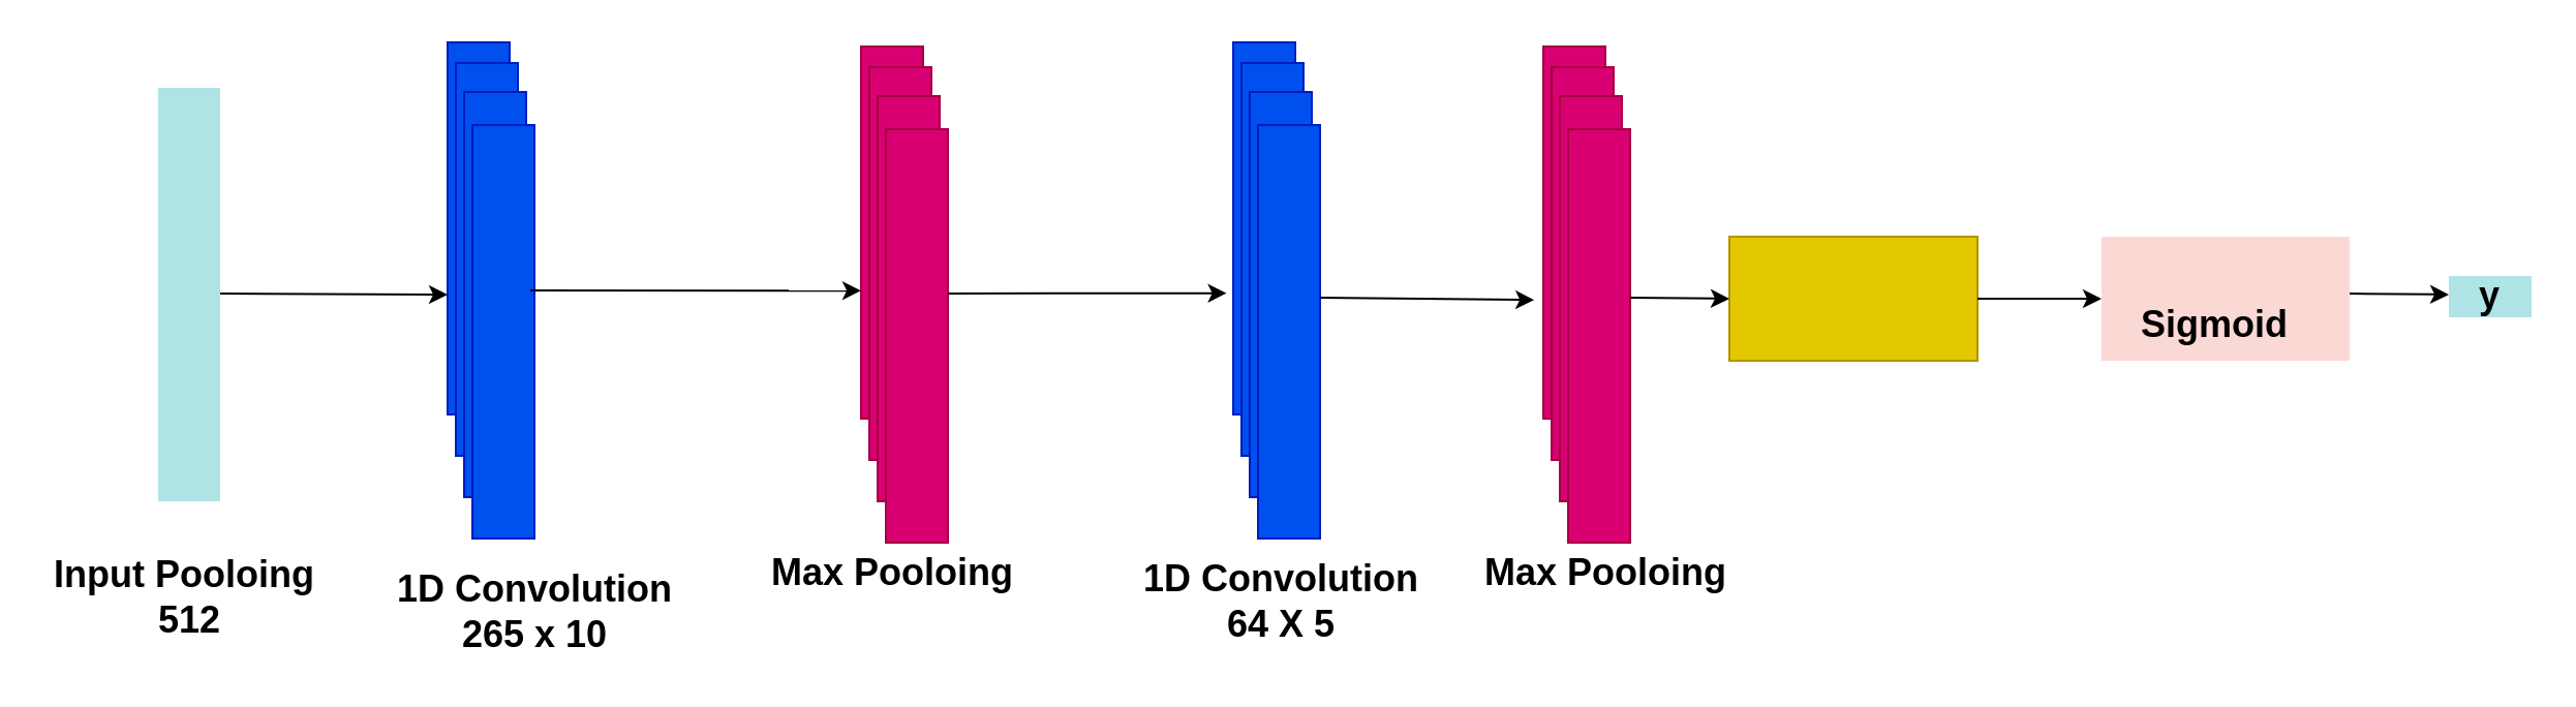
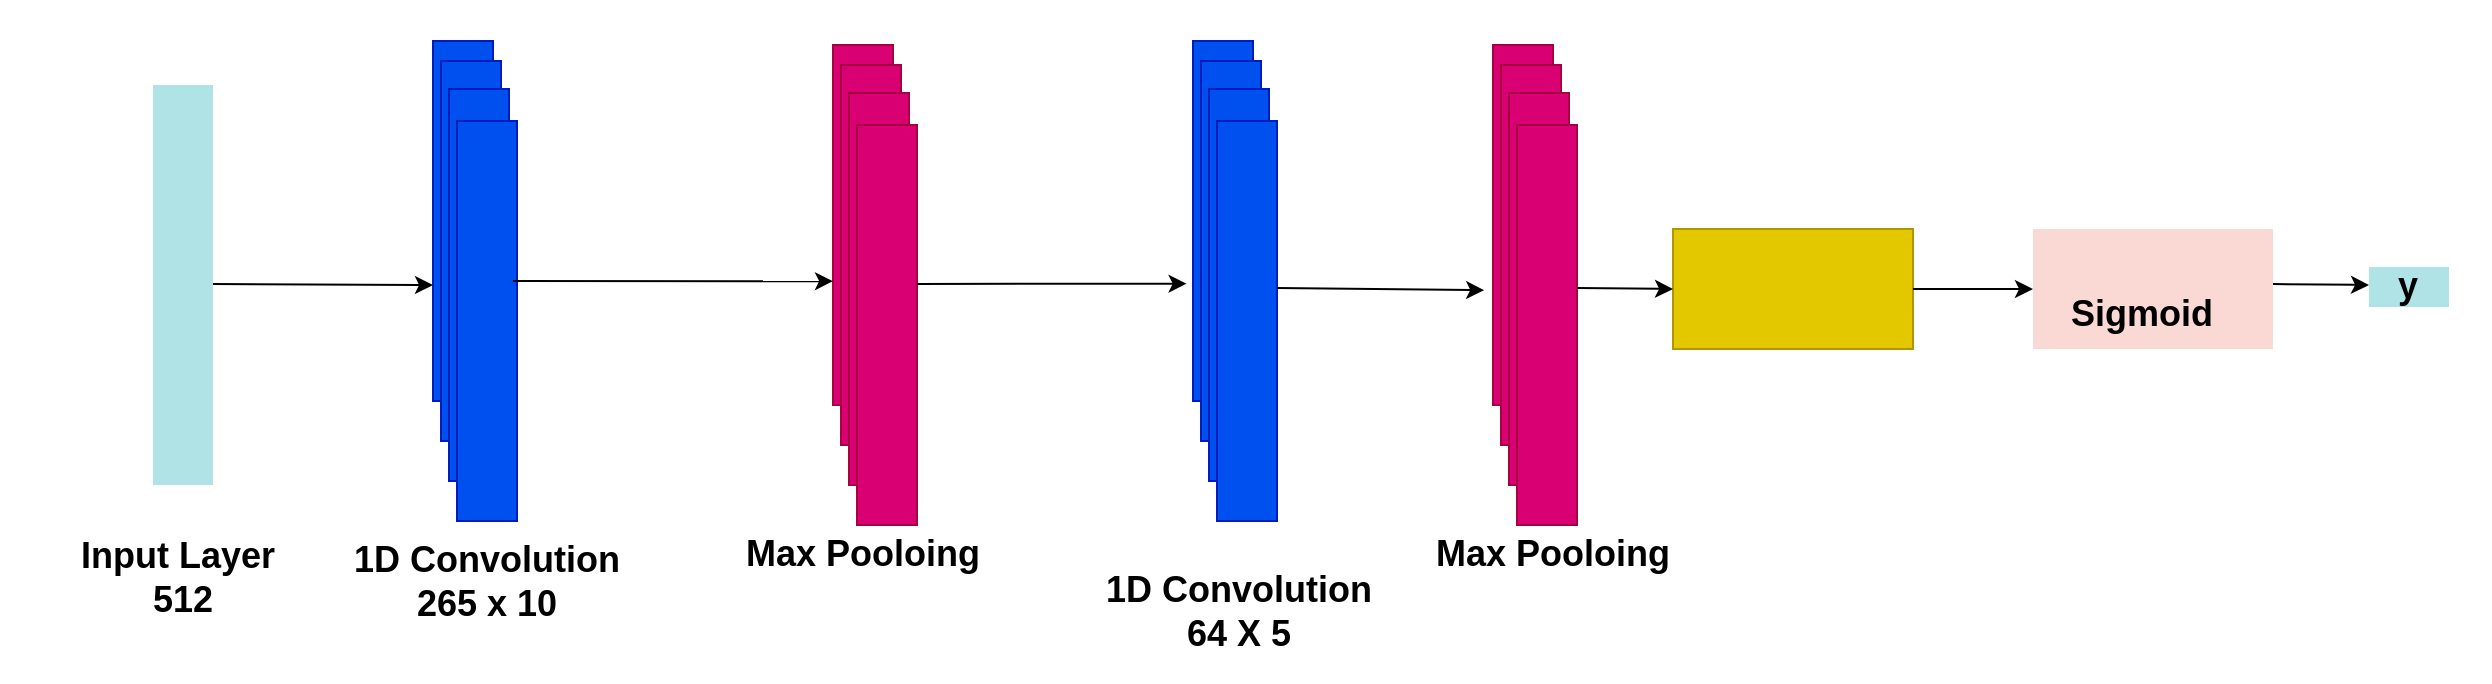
  <mxCell id="0" />
  <mxCell id="1" parent="0" />
  <mxCell id="2" value="" style="rounded=0;whiteSpace=wrap;html=1;strokeColor=#001DBC;fillColor=#0050ef;fontColor=#ffffff;" vertex="1" parent="1"><mxGeometry x="216" y="20" width="30" height="180" as="geometry" /></mxCell>
  <mxCell id="3" value="" style="rounded=0;whiteSpace=wrap;html=1;strokeColor=#001DBC;fillColor=#0050ef;fontColor=#ffffff;" vertex="1" parent="1"><mxGeometry x="220" y="30" width="30" height="190" as="geometry" /></mxCell>
  <mxCell id="4" value="" style="rounded=0;whiteSpace=wrap;html=1;strokeColor=#001DBC;fillColor=#0050ef;fontColor=#ffffff;" vertex="1" parent="1"><mxGeometry x="224" y="44" width="30" height="196" as="geometry" /></mxCell>
  <mxCell id="5" value="" style="rounded=0;whiteSpace=wrap;html=1;strokeColor=#001DBC;fillColor=#0050ef;fontColor=#ffffff;" vertex="1" parent="1"><mxGeometry x="228" y="60" width="30" height="200" as="geometry" /></mxCell>
  <mxCell id="6" value="" style="rounded=0;whiteSpace=wrap;html=1;strokeColor=#001DBC;fillColor=#0050ef;fontColor=#ffffff;" vertex="1" parent="1"><mxGeometry x="228" y="60" width="30" height="200" as="geometry" /></mxCell>
  <mxCell id="7" value="" style="rounded=0;whiteSpace=wrap;html=1;strokeColor=#A50040;fillColor=#d80073;fontColor=#ffffff;" vertex="1" parent="1"><mxGeometry x="416" y="22" width="30" height="180" as="geometry" /></mxCell>
  <mxCell id="8" value="" style="rounded=0;whiteSpace=wrap;html=1;strokeColor=#A50040;fillColor=#d80073;fontColor=#ffffff;" vertex="1" parent="1"><mxGeometry x="420" y="32" width="30" height="190" as="geometry" /></mxCell>
  <mxCell id="9" value="" style="rounded=0;whiteSpace=wrap;html=1;strokeColor=#A50040;fillColor=#d80073;fontColor=#ffffff;" vertex="1" parent="1"><mxGeometry x="424" y="46" width="30" height="196" as="geometry" /></mxCell>
  <mxCell id="10" value="" style="rounded=0;whiteSpace=wrap;html=1;strokeColor=#A50040;fillColor=#d80073;fontColor=#ffffff;" vertex="1" parent="1"><mxGeometry x="428" y="62" width="30" height="200" as="geometry" /></mxCell>
  <mxCell id="11" value="" style="rounded=0;whiteSpace=wrap;html=1;strokeColor=#A50040;fillColor=#d80073;fontColor=#ffffff;" vertex="1" parent="1"><mxGeometry x="428" y="62" width="30" height="200" as="geometry" /></mxCell>
  <mxCell id="12" value="" style="rounded=0;whiteSpace=wrap;html=1;strokeColor=#001DBC;fillColor=#0050ef;fontColor=#ffffff;" vertex="1" parent="1"><mxGeometry x="596" y="20" width="30" height="180" as="geometry" /></mxCell>
  <mxCell id="13" value="" style="rounded=0;whiteSpace=wrap;html=1;strokeColor=#001DBC;fillColor=#0050ef;fontColor=#ffffff;" vertex="1" parent="1"><mxGeometry x="600" y="30" width="30" height="190" as="geometry" /></mxCell>
  <mxCell id="14" value="" style="rounded=0;whiteSpace=wrap;html=1;strokeColor=#001DBC;fillColor=#0050ef;fontColor=#ffffff;" vertex="1" parent="1"><mxGeometry x="604" y="44" width="30" height="196" as="geometry" /></mxCell>
  <mxCell id="15" value="" style="rounded=0;whiteSpace=wrap;html=1;strokeColor=#001DBC;fillColor=#0050ef;fontColor=#ffffff;" vertex="1" parent="1"><mxGeometry x="608" y="60" width="30" height="200" as="geometry" /></mxCell>
  <mxCell id="16" value="" style="rounded=0;whiteSpace=wrap;html=1;strokeColor=#001DBC;fillColor=#0050ef;fontColor=#ffffff;" vertex="1" parent="1"><mxGeometry x="608" y="60" width="30" height="200" as="geometry" /></mxCell>
  <mxCell id="17" value="" style="rounded=0;whiteSpace=wrap;html=1;strokeColor=#A50040;fillColor=#d80073;fontColor=#ffffff;" vertex="1" parent="1"><mxGeometry x="746" y="22" width="30" height="180" as="geometry" /></mxCell>
  <mxCell id="18" value="" style="rounded=0;whiteSpace=wrap;html=1;strokeColor=#A50040;fillColor=#d80073;fontColor=#ffffff;" vertex="1" parent="1"><mxGeometry x="750" y="32" width="30" height="190" as="geometry" /></mxCell>
  <mxCell id="19" value="" style="rounded=0;whiteSpace=wrap;html=1;strokeColor=#A50040;fillColor=#d80073;fontColor=#ffffff;" vertex="1" parent="1"><mxGeometry x="754" y="46" width="30" height="196" as="geometry" /></mxCell>
  <mxCell id="20" value="" style="rounded=0;whiteSpace=wrap;html=1;strokeColor=#A50040;fillColor=#d80073;fontColor=#ffffff;" vertex="1" parent="1"><mxGeometry x="758" y="62" width="30" height="200" as="geometry" /></mxCell>
  <mxCell id="21" value="" style="rounded=0;whiteSpace=wrap;html=1;strokeColor=#A50040;fillColor=#d80073;fontColor=#ffffff;" vertex="1" parent="1"><mxGeometry x="758" y="62" width="30" height="200" as="geometry" /></mxCell>
  <mxCell id="22" value="" style="rounded=0;whiteSpace=wrap;html=1;fillColor=#e3c800;strokeColor=#B09500;fontColor=#ffffff;" vertex="1" parent="1"><mxGeometry x="836" y="114" width="120" height="60" as="geometry" /></mxCell>
  <mxCell id="23" value="" style="rounded=0;whiteSpace=wrap;html=1;fillColor=#fad9d5;strokeColor=none;" vertex="1" parent="1"><mxGeometry x="1016" y="114" width="120" height="60" as="geometry" /></mxCell>
  <mxCell id="24" value="" style="endArrow=classic;html=1;exitX=0.933;exitY=0.4;exitDx=0;exitDy=0;exitPerimeter=0;entryX=0;entryY=0.656;entryDx=0;entryDy=0;entryPerimeter=0;" edge="1" parent="1" source="6" target="7"><mxGeometry width="50" height="50" relative="1" as="geometry"><mxPoint x="606" y="220" as="sourcePoint" /><mxPoint x="656" y="170" as="targetPoint" /></mxGeometry></mxCell>
  <mxCell id="25" value="" style="endArrow=classic;html=1;exitX=0.933;exitY=0.4;exitDx=0;exitDy=0;exitPerimeter=0;entryX=-0.107;entryY=0.674;entryDx=0;entryDy=0;entryPerimeter=0;" edge="1" parent="1" target="12"><mxGeometry width="50" height="50" relative="1" as="geometry"><mxPoint x="458" y="141.5" as="sourcePoint" /><mxPoint x="536" y="142" as="targetPoint" /></mxGeometry></mxCell>
  <mxCell id="26" value="" style="endArrow=classic;html=1;exitX=0.933;exitY=0.4;exitDx=0;exitDy=0;exitPerimeter=0;entryX=-0.147;entryY=0.681;entryDx=0;entryDy=0;entryPerimeter=0;" edge="1" parent="1" target="17"><mxGeometry width="50" height="50" relative="1" as="geometry"><mxPoint x="638" y="143.5" as="sourcePoint" /><mxPoint x="716" y="144" as="targetPoint" /></mxGeometry></mxCell>
  <mxCell id="27" value="" style="endArrow=classic;html=1;exitX=0.933;exitY=0.4;exitDx=0;exitDy=0;exitPerimeter=0;" edge="1" parent="1"><mxGeometry width="50" height="50" relative="1" as="geometry"><mxPoint x="788" y="143.5" as="sourcePoint" /><mxPoint x="836" y="144" as="targetPoint" /></mxGeometry></mxCell>
  <mxCell id="28" value="" style="endArrow=classic;html=1;entryX=0;entryY=0.5;entryDx=0;entryDy=0;exitX=1;exitY=0.5;exitDx=0;exitDy=0;" edge="1" parent="1" source="22" target="23"><mxGeometry width="50" height="50" relative="1" as="geometry"><mxPoint x="766" y="220" as="sourcePoint" /><mxPoint x="816" y="170" as="targetPoint" /></mxGeometry></mxCell>
  <mxCell id="29" value="" style="endArrow=classic;html=1;exitX=0.933;exitY=0.4;exitDx=0;exitDy=0;exitPerimeter=0;" edge="1" parent="1"><mxGeometry width="50" height="50" relative="1" as="geometry"><mxPoint x="1136" y="141.5" as="sourcePoint" /><mxPoint x="1184" y="142" as="targetPoint" /></mxGeometry></mxCell>
- <mxCell id="30" value="&lt;font style=&quot;font-size: 18px&quot;&gt;&lt;b&gt;1D Convolution&lt;br&gt;265 x 10&lt;br&gt;&lt;/b&gt;&lt;/font&gt;" style="text;html=1;strokeColor=none;fillColor=none;align=center;verticalAlign=middle;whiteSpace=wrap;rounded=0;" vertex="1" parent="1"><mxGeometry x="187.5" y="267" width="141" height="58" as="geometry" /></mxCell>
- <mxCell id="31" value="&lt;font style=&quot;font-size: 18px&quot;&gt;&lt;b&gt;1D Convolution&lt;br&gt;64 X 5&lt;br&gt;&lt;/b&gt;&lt;/font&gt;" style="text;html=1;strokeColor=none;fillColor=none;align=center;verticalAlign=middle;whiteSpace=wrap;rounded=0;" vertex="1" parent="1"><mxGeometry x="548.5" y="262" width="141" height="58" as="geometry" /></mxCell>
+ <mxCell id="30" value="&lt;font style=&quot;font-size: 18px&quot;&gt;&lt;b&gt;1D Convolution&lt;br&gt;265 x 10&lt;br&gt;&lt;/b&gt;&lt;/font&gt;" style="text;html=1;strokeColor=none;fillColor=none;align=center;verticalAlign=middle;whiteSpace=wrap;rounded=0;" vertex="1" parent="1"><mxGeometry x="172.5" y="262" width="141" height="58" as="geometry" /></mxCell>
+ <mxCell id="31" value="&lt;font style=&quot;font-size: 18px&quot;&gt;&lt;b&gt;1D Convolution&lt;br&gt;64 X 5&lt;br&gt;&lt;/b&gt;&lt;/font&gt;" style="text;html=1;strokeColor=none;fillColor=none;align=center;verticalAlign=middle;whiteSpace=wrap;rounded=0;" vertex="1" parent="1"><mxGeometry x="548.5" y="277" width="141" height="58" as="geometry" /></mxCell>
  <mxCell id="32" value="&lt;font style=&quot;font-size: 18px&quot;&gt;&lt;b&gt;Max Pooloing&lt;/b&gt;&lt;/font&gt;" style="text;html=1;strokeColor=none;fillColor=none;align=center;verticalAlign=middle;whiteSpace=wrap;rounded=0;" vertex="1" parent="1"><mxGeometry x="360.5" y="262" width="141" height="30" as="geometry" /></mxCell>
  <mxCell id="33" value="&lt;font style=&quot;font-size: 18px&quot;&gt;&lt;b&gt;Max Pooloing&lt;/b&gt;&lt;/font&gt;" style="text;html=1;strokeColor=none;fillColor=none;align=center;verticalAlign=middle;whiteSpace=wrap;rounded=0;" vertex="1" parent="1"><mxGeometry x="706" y="262" width="141" height="30" as="geometry" /></mxCell>
  <mxCell id="34" value="&lt;b&gt;&lt;font style=&quot;font-size: 18px&quot;&gt;y&lt;/font&gt;&lt;/b&gt;" style="text;html=1;strokeColor=none;fillColor=#b0e3e6;align=center;verticalAlign=middle;whiteSpace=wrap;rounded=0;" vertex="1" parent="1"><mxGeometry x="1184" y="133" width="40" height="20" as="geometry" /></mxCell>
  <mxCell id="35" value="&lt;font style=&quot;font-size: 18px&quot;&gt;&lt;b&gt;Sigmoid&lt;/b&gt;&lt;/font&gt;" style="text;html=1;strokeColor=none;fillColor=none;align=center;verticalAlign=middle;whiteSpace=wrap;rounded=0;" vertex="1" parent="1"><mxGeometry x="1051" y="147" width="40" height="20" as="geometry" /></mxCell>
  <mxCell id="36" value="" style="rounded=0;whiteSpace=wrap;html=1;strokeColor=none;fillColor=#b0e3e6;" vertex="1" parent="1"><mxGeometry x="76" y="42" width="30" height="200" as="geometry" /></mxCell>
- <mxCell id="37" value="&lt;font style=&quot;font-size: 18px&quot;&gt;&lt;b&gt;Input Pooloing&amp;nbsp;&lt;br&gt;512&lt;br&gt;&lt;/b&gt;&lt;/font&gt;" style="text;html=1;strokeColor=none;fillColor=none;align=center;verticalAlign=middle;whiteSpace=wrap;rounded=0;" vertex="1" parent="1"><mxGeometry x="20.5" y="260" width="141" height="58" as="geometry" /></mxCell>
+ <mxCell id="37" value="&lt;font style=&quot;font-size: 18px&quot;&gt;&lt;b&gt;Input Layer&amp;nbsp;&lt;br&gt;512&lt;br&gt;&lt;/b&gt;&lt;/font&gt;" style="text;html=1;strokeColor=none;fillColor=none;align=center;verticalAlign=middle;whiteSpace=wrap;rounded=0;" vertex="1" parent="1"><mxGeometry x="20.5" y="260" width="141" height="58" as="geometry" /></mxCell>
  <mxCell id="38" value="" style="endArrow=classic;html=1;exitX=0.933;exitY=0.4;exitDx=0;exitDy=0;exitPerimeter=0;" edge="1" parent="1"><mxGeometry width="50" height="50" relative="1" as="geometry"><mxPoint x="106" y="141.5" as="sourcePoint" /><mxPoint x="216" y="142" as="targetPoint" /></mxGeometry></mxCell>
